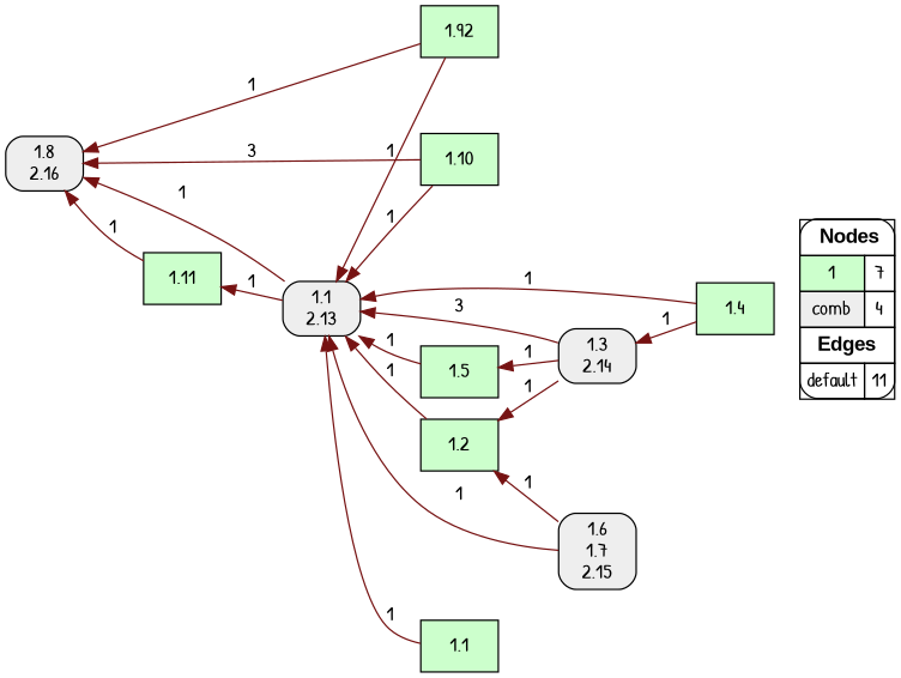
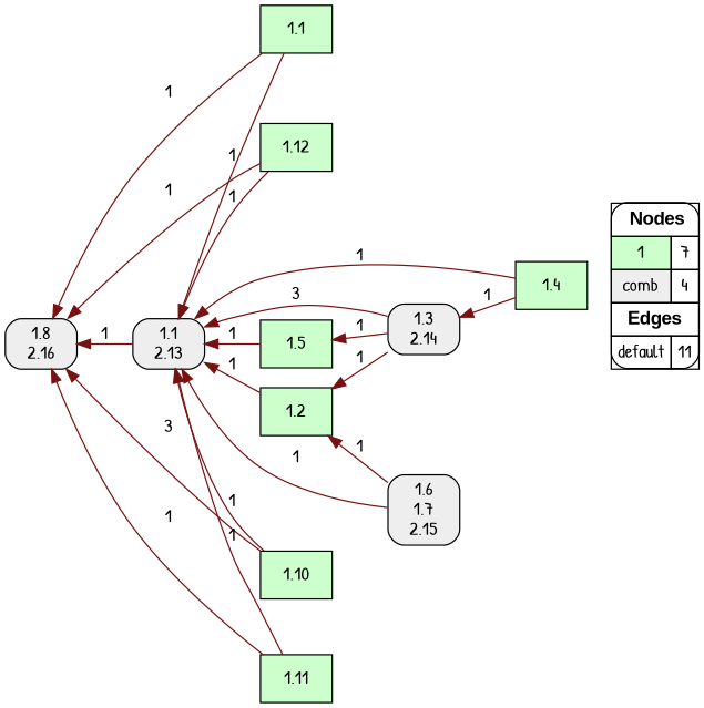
  digraph {
    fontname="Patrick Hand"
    rankdir=RL
    node [fillcolor="#CCFFCC" fontname="Patrick Hand" shape=box style=filled]
    edge [arrowhead=normal color="#761212" constraint=true fontname="Patrick Hand" style=solid]
    n1 [fillcolor=white label=<   <TABLE BORDER="0" CELLBORDER="1" CELLSPACING="0" CELLPADDING="4">  <TR> <TD COLSPAN="2"><font face="Arial Black"> Nodes</font></TD> </TR>  <TR>   <TD bgcolor="#CCFFCC">1</TD>   <TD>7</TD>   </TR>  <TR>   <TD bgcolor="#EEEEEE">comb</TD>   <TD>4</TD>   </TR>  <TR> <TD COLSPAN="2"><font face = "Arial Black"> Edges </font></TD> </TR>  <TR>   <TD><font color ="#000000">default</font></TD>   <TD>11</TD>   </TR>  </TABLE>   > margin=0 style="filled,rounded"]
    "1.1\n2.13" [fillcolor="#EEEEEE" style="filled,rounded"]
    1.4
    "1.3\n2.14" [fillcolor="#EEEEEE" style="filled,rounded"]
    "1.8\n2.16" [fillcolor="#EEEEEE" style="filled,rounded"]
    1.5
    1.2
    n8 [label=1.1]
-   1.12 [label=1.92]
+   1.12
    1.10
    1.11
    "1.6\n1.7\n2.15" [fillcolor="#EEEEEE" style="filled,rounded"]
    subgraph sub_1 {
      rank=source
      n1
    }
    "1.1\n2.13" -> "1.8\n2.16" [label=1]
    1.4 -> "1.1\n2.13" [label=1]
    1.4 -> "1.3\n2.14" [label=1]
    "1.3\n2.14" -> "1.1\n2.13" [label=3]
    "1.3\n2.14" -> 1.5 [label=1]
    "1.3\n2.14" -> 1.2 [label=1]
    1.5 -> "1.1\n2.13" [label=1]
    1.2 -> "1.1\n2.13" [label=1]
    n8 -> "1.1\n2.13" [label=1]
+   n8 -> "1.8\n2.16" [label=1]
    1.12 -> "1.1\n2.13" [label=1]
    1.12 -> "1.8\n2.16" [label=1]
    1.10 -> "1.1\n2.13" [label=1]
    1.10 -> "1.8\n2.16" [label=3]
-   "1.1\n2.13" -> 1.11 [label=1]
+   1.11 -> "1.1\n2.13" [label=1]
    1.11 -> "1.8\n2.16" [label=1]
    "1.6\n1.7\n2.15" -> "1.1\n2.13" [label=1]
    "1.6\n1.7\n2.15" -> 1.2 [label=1]
  }
